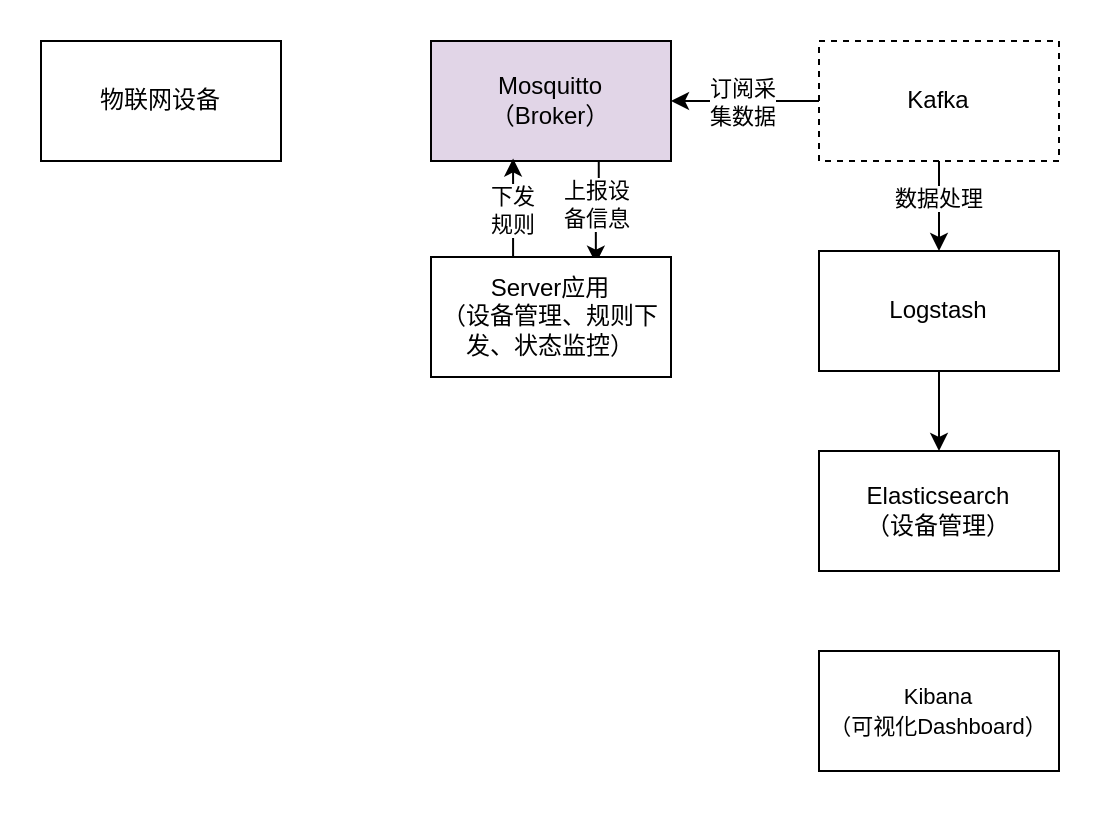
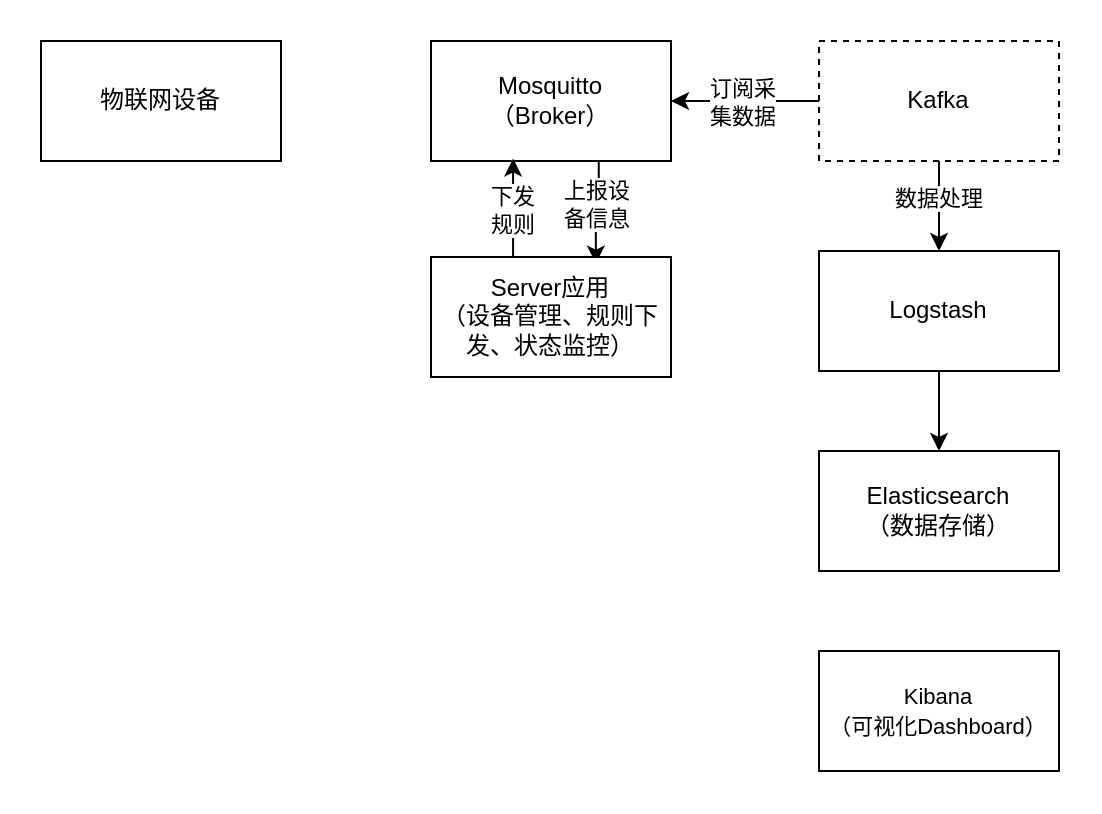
  <mxCell id="0" />
  <mxCell id="1" parent="0" />
  <mxCell id="2" value="物联网设备" style="rounded=0;whiteSpace=wrap;html=1;" vertex="1" parent="1"><mxGeometry x="20" y="20" width="120" height="60" as="geometry" /></mxCell>
  <mxCell id="3" value="" style="edgeStyle=orthogonalEdgeStyle;rounded=0;orthogonalLoop=1;jettySize=auto;html=1;startArrow=classic;startFill=1;endArrow=none;" edge="1" parent="1" source="7" target="10"><mxGeometry relative="1" as="geometry" /></mxCell>
  <mxCell id="4" value="订阅采&lt;div&gt;集数据&lt;/div&gt;" style="edgeLabel;html=1;align=center;verticalAlign=middle;resizable=0;points=[];" vertex="1" connectable="0" parent="3"><mxGeometry x="-0.054" relative="1" as="geometry"><mxPoint as="offset" /></mxGeometry></mxCell>
  <mxCell id="5" style="edgeStyle=orthogonalEdgeStyle;rounded=0;orthogonalLoop=1;jettySize=auto;html=1;exitX=0.699;exitY=0.988;exitDx=0;exitDy=0;exitPerimeter=0;entryX=0.687;entryY=0.055;entryDx=0;entryDy=0;entryPerimeter=0;" edge="1" parent="1" source="7" target="13"><mxGeometry relative="1" as="geometry"><mxPoint x="299" y="124" as="targetPoint" /></mxGeometry></mxCell>
  <mxCell id="6" value="上报设&lt;br&gt;备信息" style="edgeLabel;html=1;align=center;verticalAlign=middle;resizable=0;points=[];" vertex="1" connectable="0" parent="5"><mxGeometry x="-0.22" y="-1" relative="1" as="geometry"><mxPoint y="1" as="offset" /></mxGeometry></mxCell>
- <mxCell id="7" value="Mosquitto&lt;br&gt;（Broker）" style="rounded=0;whiteSpace=wrap;html=1;fillColor=#e1d5e7;" vertex="1" parent="1"><mxGeometry x="215" y="20" width="120" height="60" as="geometry" /></mxCell>
+ <mxCell id="7" value="Mosquitto&lt;br&gt;（Broker）" style="rounded=0;whiteSpace=wrap;html=1;" vertex="1" parent="1"><mxGeometry x="215" y="20" width="120" height="60" as="geometry" /></mxCell>
  <mxCell id="8" value="" style="edgeStyle=orthogonalEdgeStyle;rounded=0;orthogonalLoop=1;jettySize=auto;html=1;" edge="1" parent="1" source="10" target="16"><mxGeometry relative="1" as="geometry" /></mxCell>
  <mxCell id="9" value="数据处理" style="edgeLabel;html=1;align=center;verticalAlign=middle;resizable=0;points=[];" vertex="1" connectable="0" parent="8"><mxGeometry x="-0.195" y="-1" relative="1" as="geometry"><mxPoint as="offset" /></mxGeometry></mxCell>
  <mxCell id="10" value="Kafka" style="rounded=0;whiteSpace=wrap;html=1;dashed=1;" vertex="1" parent="1"><mxGeometry x="409" y="20" width="120" height="60" as="geometry" /></mxCell>
  <mxCell id="11" value="" style="edgeStyle=orthogonalEdgeStyle;rounded=0;orthogonalLoop=1;jettySize=auto;html=1;exitX=0.342;exitY=0.01;exitDx=0;exitDy=0;exitPerimeter=0;entryX=0.342;entryY=0.979;entryDx=0;entryDy=0;entryPerimeter=0;" edge="1" parent="1" source="13" target="7"><mxGeometry relative="1" as="geometry" /></mxCell>
  <mxCell id="12" value="下发&lt;div&gt;规则&lt;/div&gt;" style="edgeLabel;html=1;align=center;verticalAlign=middle;resizable=0;points=[];" vertex="1" connectable="0" parent="11"><mxGeometry x="-0.023" relative="1" as="geometry"><mxPoint x="-1" as="offset" /></mxGeometry></mxCell>
  <mxCell id="13" value="Server应用&lt;br&gt;（设备管理、规则下发、状态监控）" style="rounded=0;whiteSpace=wrap;html=1;" vertex="1" parent="1"><mxGeometry x="215" y="128" width="120" height="60" as="geometry" /></mxCell>
- <mxCell id="14" value="Elasticsearch&lt;br&gt;（设备管理）" style="rounded=0;whiteSpace=wrap;html=1;" vertex="1" parent="1"><mxGeometry x="409" y="225" width="120" height="60" as="geometry" /></mxCell>
+ <mxCell id="14" value="Elasticsearch&lt;br&gt;（数据存储）" style="rounded=0;whiteSpace=wrap;html=1;" vertex="1" parent="1"><mxGeometry x="409" y="225" width="120" height="60" as="geometry" /></mxCell>
  <mxCell id="15" value="" style="edgeStyle=orthogonalEdgeStyle;rounded=0;orthogonalLoop=1;jettySize=auto;html=1;" edge="1" parent="1" source="16" target="14"><mxGeometry relative="1" as="geometry" /></mxCell>
  <mxCell id="16" value="Logstash" style="rounded=0;whiteSpace=wrap;html=1;" vertex="1" parent="1"><mxGeometry x="409" y="125" width="120" height="60" as="geometry" /></mxCell>
  <mxCell id="17" value="&lt;font style=&quot;font-size: 11px;&quot;&gt;Kibana&lt;br&gt;（可视化Dashboard）&lt;/font&gt;" style="rounded=0;whiteSpace=wrap;html=1;" vertex="1" parent="1"><mxGeometry x="409" y="325" width="120" height="60" as="geometry" /></mxCell>
